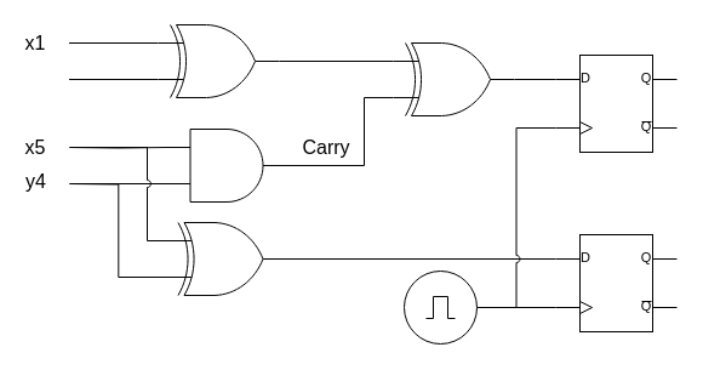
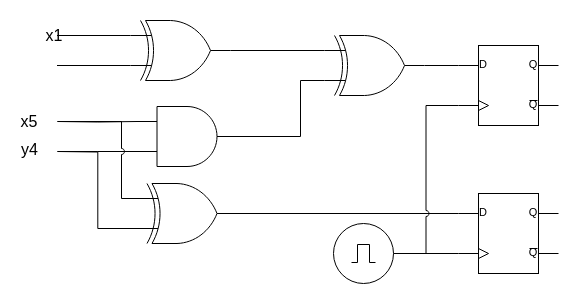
  <mxCell id="0" />
  <mxCell id="1" parent="0" />
  <mxCell id="2" style="edgeStyle=orthogonalEdgeStyle;rounded=0;orthogonalLoop=1;jettySize=auto;html=1;exitX=0;exitY=0.75;exitDx=0;exitDy=0;exitPerimeter=0;entryX=1;entryY=0.5;entryDx=0;entryDy=0;endArrow=none;endFill=0;fontSize=16;" parent="1" source="4" edge="1"><mxGeometry relative="1" as="geometry"><mxPoint x="57" y="151" as="targetPoint" /></mxGeometry></mxCell>
  <mxCell id="3" style="edgeStyle=orthogonalEdgeStyle;rounded=0;jumpStyle=arc;orthogonalLoop=1;jettySize=auto;html=1;exitX=1;exitY=0.5;exitDx=0;exitDy=0;exitPerimeter=0;entryX=0;entryY=0.75;entryDx=0;entryDy=0;entryPerimeter=0;fontSize=16;endArrow=none;endFill=0;" edge="1" parent="1" source="4" target="18"><mxGeometry relative="1" as="geometry"><Array as="points"><mxPoint x="300" y="136" /><mxPoint x="300" y="80" /></Array></mxGeometry></mxCell>
  <mxCell id="4" value="" style="verticalLabelPosition=bottom;shadow=0;dashed=0;align=center;fillColor=#ffffff;html=1;verticalAlign=top;strokeWidth=1;shape=mxgraph.electrical.logic_gates.logic_gate;operation=and;" parent="1" vertex="1"><mxGeometry x="136.5" y="106" width="100" height="60" as="geometry" /></mxCell>
  <mxCell id="5" style="edgeStyle=orthogonalEdgeStyle;rounded=0;orthogonalLoop=1;jettySize=auto;html=1;exitX=1;exitY=0.5;exitDx=0;exitDy=0;exitPerimeter=0;entryX=0;entryY=0.25;entryDx=0;entryDy=0;entryPerimeter=0;fontSize=16;endArrow=none;endFill=0;" edge="1" parent="1" source="6" target="23"><mxGeometry relative="1" as="geometry" /></mxCell>
  <mxCell id="6" value="" style="verticalLabelPosition=bottom;shadow=0;dashed=0;align=center;fillColor=#ffffff;html=1;verticalAlign=top;strokeWidth=1;shape=mxgraph.electrical.logic_gates.logic_gate;operation=xor;" parent="1" vertex="1"><mxGeometry x="136.5" y="183" width="100" height="60" as="geometry" /></mxCell>
  <mxCell id="7" style="edgeStyle=orthogonalEdgeStyle;rounded=0;orthogonalLoop=1;jettySize=auto;html=1;exitX=1;exitY=0.5;exitDx=0;exitDy=0;entryX=0;entryY=0.25;entryDx=0;entryDy=0;entryPerimeter=0;fontSize=16;endArrow=none;endFill=0;" parent="1" target="4" edge="1"><mxGeometry relative="1" as="geometry"><mxPoint x="57" y="121" as="sourcePoint" /></mxGeometry></mxCell>
  <mxCell id="8" style="edgeStyle=orthogonalEdgeStyle;rounded=0;orthogonalLoop=1;jettySize=auto;html=1;exitX=1;exitY=0.5;exitDx=0;exitDy=0;entryX=0;entryY=0.25;entryDx=0;entryDy=0;entryPerimeter=0;endArrow=none;endFill=0;fontSize=16;jumpStyle=arc;" parent="1" target="6" edge="1"><mxGeometry relative="1" as="geometry"><Array as="points"><mxPoint x="121" y="121" /><mxPoint x="121" y="198" /></Array><mxPoint x="57" y="121" as="sourcePoint" /></mxGeometry></mxCell>
  <mxCell id="9" style="edgeStyle=orthogonalEdgeStyle;rounded=0;jumpStyle=arc;orthogonalLoop=1;jettySize=auto;html=1;exitX=1;exitY=0.5;exitDx=0;exitDy=0;entryX=0;entryY=0.75;entryDx=0;entryDy=0;entryPerimeter=0;endArrow=none;endFill=0;fontSize=16;" parent="1" target="6" edge="1"><mxGeometry relative="1" as="geometry"><mxPoint x="57" y="151" as="sourcePoint" /></mxGeometry></mxCell>
- <mxCell id="10" value="Carry" style="text;html=1;strokeColor=none;fillColor=none;align=center;verticalAlign=middle;whiteSpace=wrap;rounded=0;dashed=1;fontSize=16;" parent="1" vertex="1"><mxGeometry x="249" y="111" width="40" height="20" as="geometry" /></mxCell>
  <mxCell id="11" value="" style="group" parent="1" vertex="1" connectable="0"><mxGeometry x="21" y="111" width="36" height="48" as="geometry" /></mxCell>
  <mxCell id="12" value="x5" style="text;html=1;strokeColor=none;fillColor=none;align=center;verticalAlign=middle;whiteSpace=wrap;rounded=0;fontSize=16;" parent="11" vertex="1"><mxGeometry width="16" height="20" as="geometry" /></mxCell>
  <mxCell id="13" value="y4" style="text;html=1;strokeColor=none;fillColor=none;align=center;verticalAlign=middle;whiteSpace=wrap;rounded=0;fontSize=16;" parent="11" vertex="1"><mxGeometry y="28" width="17" height="20" as="geometry" /></mxCell>
  <mxCell id="14" style="edgeStyle=orthogonalEdgeStyle;rounded=0;jumpStyle=arc;orthogonalLoop=1;jettySize=auto;html=1;exitX=1;exitY=0.5;exitDx=0;exitDy=0;entryX=0;entryY=0.25;entryDx=0;entryDy=0;entryPerimeter=0;endArrow=none;endFill=0;fontSize=16;" parent="1" target="20" edge="1"><mxGeometry relative="1" as="geometry"><mxPoint x="56.5" y="35" as="sourcePoint" /></mxGeometry></mxCell>
  <mxCell id="15" style="edgeStyle=orthogonalEdgeStyle;rounded=0;jumpStyle=arc;orthogonalLoop=1;jettySize=auto;html=1;exitX=1;exitY=0.5;exitDx=0;exitDy=0;entryX=0;entryY=0.75;entryDx=0;entryDy=0;entryPerimeter=0;endArrow=none;endFill=0;fontSize=16;" parent="1" target="20" edge="1"><mxGeometry relative="1" as="geometry"><mxPoint x="56.5" y="65" as="sourcePoint" /></mxGeometry></mxCell>
- <mxCell id="16" value="x1" style="text;html=1;strokeColor=none;fillColor=none;align=center;verticalAlign=middle;whiteSpace=wrap;rounded=0;fontSize=16;" parent="1" vertex="1"><mxGeometry x="20.5" y="25" width="16" height="20" as="geometry" /></mxCell>
+ <mxCell id="16" value="x1" style="text;html=1;strokeColor=none;fillColor=none;align=center;verticalAlign=middle;whiteSpace=wrap;rounded=0;fontSize=16;" parent="1" vertex="1"><mxGeometry x="45.5" y="25" width="16" height="20" as="geometry" /></mxCell>
  <mxCell id="17" style="edgeStyle=orthogonalEdgeStyle;rounded=0;orthogonalLoop=1;jettySize=auto;html=1;exitX=1;exitY=0.5;exitDx=0;exitDy=0;exitPerimeter=0;entryX=0;entryY=0.25;entryDx=0;entryDy=0;entryPerimeter=0;fontSize=16;endArrow=none;endFill=0;" edge="1" parent="1" source="18" target="22"><mxGeometry relative="1" as="geometry" /></mxCell>
  <mxCell id="18" value="" style="verticalLabelPosition=bottom;shadow=0;dashed=0;align=center;fillColor=#ffffff;html=1;verticalAlign=top;strokeWidth=1;shape=mxgraph.electrical.logic_gates.logic_gate;operation=xor;fontSize=16;" parent="1" vertex="1"><mxGeometry x="324" y="35" width="100" height="60" as="geometry" /></mxCell>
  <mxCell id="19" style="edgeStyle=orthogonalEdgeStyle;rounded=0;jumpStyle=arc;orthogonalLoop=1;jettySize=auto;html=1;exitX=1;exitY=0.5;exitDx=0;exitDy=0;exitPerimeter=0;entryX=0;entryY=0.25;entryDx=0;entryDy=0;entryPerimeter=0;endArrow=none;endFill=0;fontSize=16;" parent="1" source="20" target="18" edge="1"><mxGeometry relative="1" as="geometry" /></mxCell>
  <mxCell id="20" value="" style="verticalLabelPosition=bottom;shadow=0;dashed=0;align=center;fillColor=#ffffff;html=1;verticalAlign=top;strokeWidth=1;shape=mxgraph.electrical.logic_gates.logic_gate;operation=xor;fontSize=16;" parent="1" vertex="1"><mxGeometry x="130" y="20" width="100" height="60" as="geometry" /></mxCell>
  <mxCell id="21" style="edgeStyle=orthogonalEdgeStyle;rounded=0;orthogonalLoop=1;jettySize=auto;html=1;exitX=0;exitY=0.75;exitDx=0;exitDy=0;exitPerimeter=0;fontSize=16;endArrow=none;endFill=0;entryX=1;entryY=0.5;entryDx=0;entryDy=0;entryPerimeter=0;jumpStyle=arc;" edge="1" parent="1" source="22" target="25"><mxGeometry relative="1" as="geometry"><mxPoint x="396" y="301.429" as="targetPoint" /></mxGeometry></mxCell>
  <mxCell id="22" value="" style="verticalLabelPosition=bottom;shadow=0;dashed=0;align=center;html=1;verticalAlign=top;shape=mxgraph.electrical.logic_gates.d_type_flip-flop;fontSize=16;" vertex="1" parent="1"><mxGeometry x="458" y="45" width="100" height="80" as="geometry" /></mxCell>
  <mxCell id="23" value="" style="verticalLabelPosition=bottom;shadow=0;dashed=0;align=center;html=1;verticalAlign=top;shape=mxgraph.electrical.logic_gates.d_type_flip-flop;fontSize=16;" vertex="1" parent="1"><mxGeometry x="458" y="193" width="100" height="80" as="geometry" /></mxCell>
  <mxCell id="24" style="edgeStyle=orthogonalEdgeStyle;rounded=0;orthogonalLoop=1;jettySize=auto;html=1;exitX=1;exitY=0.5;exitDx=0;exitDy=0;exitPerimeter=0;entryX=0;entryY=0.75;entryDx=0;entryDy=0;entryPerimeter=0;fontSize=16;endArrow=none;endFill=0;" edge="1" parent="1" source="25" target="23"><mxGeometry relative="1" as="geometry" /></mxCell>
  <mxCell id="25" value="" style="pointerEvents=1;verticalLabelPosition=bottom;shadow=0;dashed=0;align=center;html=1;verticalAlign=top;shape=mxgraph.electrical.signal_sources.source;aspect=fixed;points=[[0.5,0,0],[1,0.5,0],[0.5,1,0],[0,0.5,0]];elSignalType=pulse;fontSize=16;" vertex="1" parent="1"><mxGeometry x="333" y="223" width="60" height="60" as="geometry" /></mxCell>
